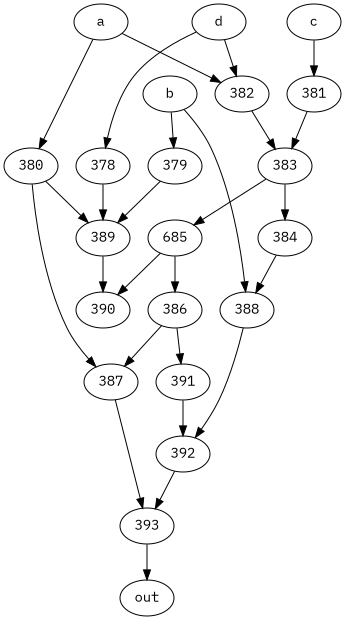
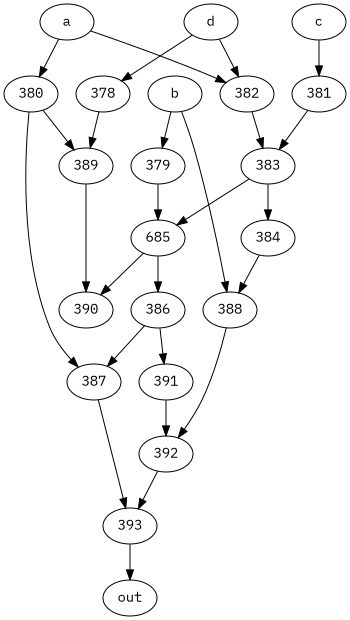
  strict digraph {
    fontname="IBM Plex Mono"
    node [fontname="IBM Plex Mono"]
    edge [fontname="IBM Plex Mono"]
    393
    out
    a
    380
    382
    387
    389
    383
    390
    n10 [label=685]
    384
    386
    388
    391
    392
    b
    379
    c
    381
    d
    378
    393 -> out
    a -> 380
    a -> 382
    380 -> 387
    380 -> 389
    382 -> 383
    387 -> 393
    389 -> 390
    383 -> n10
    383 -> 384
    n10 -> 390
    n10 -> 386
    384 -> 388
    386 -> 387
    386 -> 391
    388 -> 392
    391 -> 392
    392 -> 393
    b -> 388
    b -> 379
-   379 -> 389
+   379 -> n10
    c -> 381
    381 -> 383
    d -> 382
    d -> 378
    378 -> 389
  }
